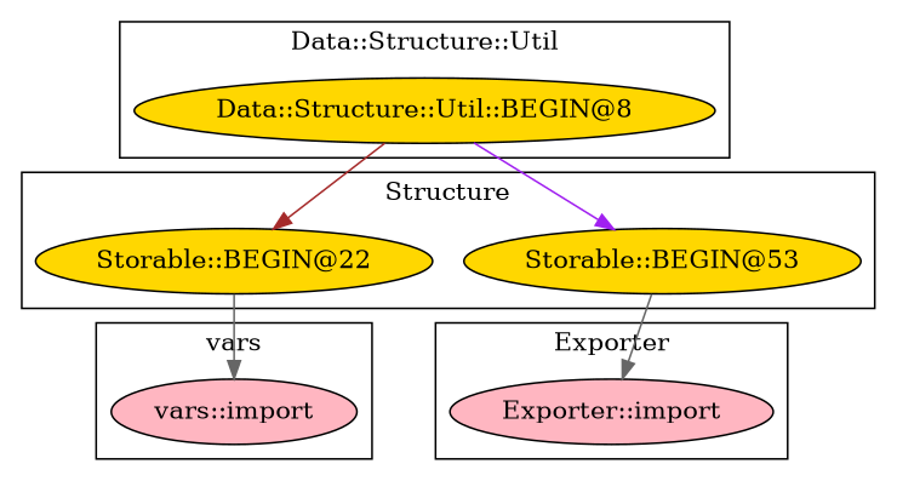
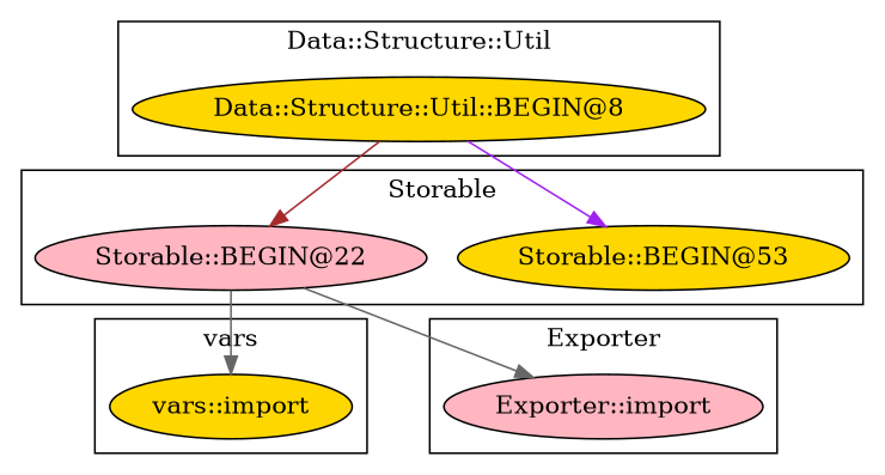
  digraph {
    node [fillcolor=gold style=filled]
    edge [color=gray40]
    "Data::Structure::Util::BEGIN@8"
-   "Storable::BEGIN@22"
+   "Storable::BEGIN@22" [fillcolor=lightpink]
    n3 [label="Storable::BEGIN@53"]
-   "vars::import" [fillcolor=lightpink]
+   "vars::import"
    "Exporter::import" [fillcolor=lightpink]
    subgraph cluster_1 {
      label="Data::Structure::Util"
      "Data::Structure::Util::BEGIN@8"
    }
    subgraph cluster_2 {
-     label=Structure
+     label=Storable
      "Storable::BEGIN@22"
      n3
    }
    subgraph cluster_3 {
      label=vars
      "vars::import"
    }
    subgraph cluster_4 {
      label=Exporter
      "Exporter::import"
    }
    "Data::Structure::Util::BEGIN@8" -> "Storable::BEGIN@22" [color=brown]
    "Data::Structure::Util::BEGIN@8" -> n3 [color=purple]
    "Storable::BEGIN@22" -> "vars::import"
-   n3 -> "Exporter::import"
+   "Storable::BEGIN@22" -> "Exporter::import"
  }
